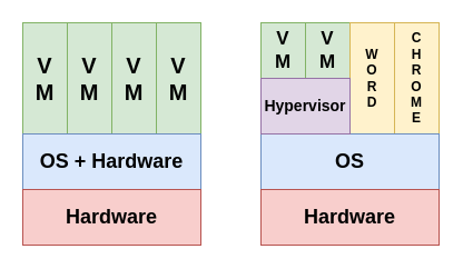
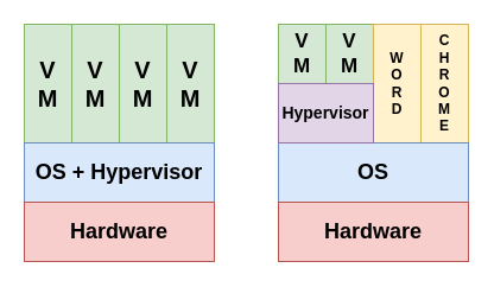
  <mxCell id="0" />
  <mxCell id="1" parent="0" />
  <mxCell id="2" value="" style="rounded=0;whiteSpace=wrap;html=1;" vertex="1" parent="1"><mxGeometry x="20" y="20" width="160" height="200" as="geometry" /></mxCell>
  <mxCell id="3" value="" style="endArrow=none;html=1;rounded=0;entryX=0;entryY=0.75;entryDx=0;entryDy=0;exitX=1;exitY=0.75;exitDx=0;exitDy=0;" edge="1" parent="1" source="2" target="2"><mxGeometry width="50" height="50" relative="1" as="geometry"><mxPoint x="-120" y="220" as="sourcePoint" /><mxPoint x="-70" y="170" as="targetPoint" /></mxGeometry></mxCell>
  <mxCell id="4" value="" style="endArrow=none;html=1;rounded=0;entryX=0;entryY=0.75;entryDx=0;entryDy=0;exitX=1;exitY=0.75;exitDx=0;exitDy=0;" edge="1" parent="1"><mxGeometry width="50" height="50" relative="1" as="geometry"><mxPoint x="180" y="119.5" as="sourcePoint" /><mxPoint x="20" y="119.5" as="targetPoint" /></mxGeometry></mxCell>
  <mxCell id="5" value="" style="endArrow=none;html=1;rounded=0;entryX=0.25;entryY=0;entryDx=0;entryDy=0;" edge="1" parent="1" target="2"><mxGeometry width="50" height="50" relative="1" as="geometry"><mxPoint x="60" y="120" as="sourcePoint" /><mxPoint x="-120" y="80" as="targetPoint" /></mxGeometry></mxCell>
  <mxCell id="6" value="" style="endArrow=none;html=1;rounded=0;entryX=0.25;entryY=0;entryDx=0;entryDy=0;" edge="1" parent="1"><mxGeometry width="50" height="50" relative="1" as="geometry"><mxPoint x="99.9" y="120" as="sourcePoint" /><mxPoint x="99.9" y="20" as="targetPoint" /></mxGeometry></mxCell>
  <mxCell id="7" value="" style="endArrow=none;html=1;rounded=0;entryX=0.25;entryY=0;entryDx=0;entryDy=0;" edge="1" parent="1"><mxGeometry width="50" height="50" relative="1" as="geometry"><mxPoint x="140" y="120" as="sourcePoint" /><mxPoint x="140" y="20" as="targetPoint" /></mxGeometry></mxCell>
  <mxCell id="8" value="&lt;b style=&quot;font-size: 20px;&quot;&gt;V&lt;br&gt;M&lt;/b&gt;" style="text;html=1;strokeColor=#82b366;fillColor=#d5e8d4;align=center;verticalAlign=middle;whiteSpace=wrap;rounded=0;direction=south;rotation=0;spacing=2;spacingTop=0;horizontal=1;" vertex="1" parent="1"><mxGeometry x="20" y="20" width="40" height="100" as="geometry" /></mxCell>
  <mxCell id="9" value="&lt;b style=&quot;font-size: 20px;&quot;&gt;V&lt;br&gt;M&lt;/b&gt;" style="text;html=1;strokeColor=#82b366;fillColor=#d5e8d4;align=center;verticalAlign=middle;whiteSpace=wrap;rounded=0;direction=south;rotation=0;spacing=2;spacingTop=0;horizontal=1;" vertex="1" parent="1"><mxGeometry x="60" y="20" width="40" height="100" as="geometry" /></mxCell>
  <mxCell id="10" value="&lt;b style=&quot;font-size: 20px;&quot;&gt;V&lt;br&gt;M&lt;/b&gt;" style="text;html=1;strokeColor=#82b366;fillColor=#d5e8d4;align=center;verticalAlign=middle;whiteSpace=wrap;rounded=0;direction=south;rotation=0;spacing=2;spacingTop=0;horizontal=1;" vertex="1" parent="1"><mxGeometry x="100" y="20" width="40" height="100" as="geometry" /></mxCell>
  <mxCell id="11" value="&lt;b style=&quot;font-size: 20px;&quot;&gt;V&lt;br&gt;M&lt;/b&gt;" style="text;html=1;strokeColor=#82b366;fillColor=#d5e8d4;align=center;verticalAlign=middle;whiteSpace=wrap;rounded=0;direction=south;rotation=0;spacing=2;spacingTop=0;horizontal=1;" vertex="1" parent="1"><mxGeometry x="140" y="20" width="40" height="100" as="geometry" /></mxCell>
- <mxCell id="12" value="&lt;b&gt;&lt;font style=&quot;font-size: 18px;&quot;&gt;OS + Hardware&lt;/font&gt;&lt;/b&gt;" style="text;html=1;strokeColor=#6c8ebf;fillColor=#dae8fc;align=center;verticalAlign=middle;whiteSpace=wrap;rounded=0;" vertex="1" parent="1"><mxGeometry x="20" y="120" width="160" height="50" as="geometry" /></mxCell>
+ <mxCell id="12" value="&lt;b&gt;&lt;font style=&quot;font-size: 18px;&quot;&gt;OS + Hypervisor&lt;/font&gt;&lt;/b&gt;" style="text;html=1;strokeColor=#6c8ebf;fillColor=#dae8fc;align=center;verticalAlign=middle;whiteSpace=wrap;rounded=0;" vertex="1" parent="1"><mxGeometry x="20" y="120" width="160" height="50" as="geometry" /></mxCell>
  <mxCell id="13" value="&lt;b&gt;&lt;font style=&quot;font-size: 18px;&quot;&gt;Hardware&lt;/font&gt;&lt;/b&gt;" style="text;html=1;strokeColor=#b85450;fillColor=#f8cecc;align=center;verticalAlign=middle;whiteSpace=wrap;rounded=0;" vertex="1" parent="1"><mxGeometry x="20" y="170" width="160" height="50" as="geometry" /></mxCell>
  <mxCell id="14" value="" style="rounded=0;whiteSpace=wrap;html=1;" vertex="1" parent="1"><mxGeometry x="234" y="20" width="160" height="200" as="geometry" /></mxCell>
  <mxCell id="15" value="" style="endArrow=none;html=1;rounded=0;entryX=0;entryY=0.75;entryDx=0;entryDy=0;exitX=1;exitY=0.75;exitDx=0;exitDy=0;" edge="1" parent="1" source="14" target="14"><mxGeometry width="50" height="50" relative="1" as="geometry"><mxPoint x="94" y="220" as="sourcePoint" /><mxPoint x="144" y="170" as="targetPoint" /></mxGeometry></mxCell>
  <mxCell id="16" value="" style="endArrow=none;html=1;rounded=0;entryX=0;entryY=0.75;entryDx=0;entryDy=0;exitX=1;exitY=0.75;exitDx=0;exitDy=0;" edge="1" parent="1"><mxGeometry width="50" height="50" relative="1" as="geometry"><mxPoint x="394" y="119.5" as="sourcePoint" /><mxPoint x="234" y="119.5" as="targetPoint" /></mxGeometry></mxCell>
  <mxCell id="17" value="" style="endArrow=none;html=1;rounded=0;entryX=0.25;entryY=0;entryDx=0;entryDy=0;" edge="1" parent="1" target="14"><mxGeometry width="50" height="50" relative="1" as="geometry"><mxPoint x="274" y="120" as="sourcePoint" /><mxPoint x="94" y="80" as="targetPoint" /></mxGeometry></mxCell>
  <mxCell id="18" value="" style="endArrow=none;html=1;rounded=0;entryX=0.25;entryY=0;entryDx=0;entryDy=0;" edge="1" parent="1"><mxGeometry width="50" height="50" relative="1" as="geometry"><mxPoint x="313.9" y="120" as="sourcePoint" /><mxPoint x="313.9" y="20" as="targetPoint" /></mxGeometry></mxCell>
  <mxCell id="19" value="" style="endArrow=none;html=1;rounded=0;entryX=0.25;entryY=0;entryDx=0;entryDy=0;" edge="1" parent="1"><mxGeometry width="50" height="50" relative="1" as="geometry"><mxPoint x="354" y="120" as="sourcePoint" /><mxPoint x="354" y="20" as="targetPoint" /></mxGeometry></mxCell>
  <mxCell id="20" value="&lt;b style=&quot;font-size: 17px;&quot;&gt;V&lt;br&gt;M&lt;/b&gt;" style="text;html=1;strokeColor=#82b366;fillColor=#d5e8d4;align=center;verticalAlign=middle;whiteSpace=wrap;rounded=0;direction=south;rotation=0;spacing=2;spacingTop=0;horizontal=1;" vertex="1" parent="1"><mxGeometry x="234" y="20" width="40" height="50" as="geometry" /></mxCell>
  <mxCell id="21" value="&lt;b style=&quot;font-size: 17px;&quot;&gt;V&lt;br&gt;M&lt;/b&gt;" style="text;html=1;strokeColor=#82b366;fillColor=#d5e8d4;align=center;verticalAlign=middle;whiteSpace=wrap;rounded=0;direction=south;rotation=0;spacing=2;spacingTop=0;horizontal=1;" vertex="1" parent="1"><mxGeometry x="274" y="20" width="40" height="50" as="geometry" /></mxCell>
  <mxCell id="22" value="&lt;b style=&quot;&quot;&gt;&lt;span style=&quot;&quot;&gt;W&lt;br&gt;&lt;/span&gt;O&lt;br&gt;R&lt;br&gt;D&lt;/b&gt;" style="text;html=1;strokeColor=#d6b656;fillColor=#fff2cc;align=center;verticalAlign=middle;whiteSpace=wrap;rounded=0;direction=south;rotation=0;spacing=2;spacingTop=0;horizontal=1;" vertex="1" parent="1"><mxGeometry x="314" y="20" width="40" height="100" as="geometry" /></mxCell>
  <mxCell id="23" value="&lt;b style=&quot;&quot;&gt;&lt;span style=&quot;&quot;&gt;C&lt;br&gt;&lt;/span&gt;H&lt;br&gt;R&lt;br&gt;O&lt;br&gt;M&lt;br&gt;E&lt;/b&gt;" style="text;html=1;strokeColor=#d6b656;fillColor=#fff2cc;align=center;verticalAlign=middle;whiteSpace=wrap;rounded=0;direction=south;rotation=0;spacing=2;spacingTop=0;horizontal=1;" vertex="1" parent="1"><mxGeometry x="354" y="20" width="40" height="100" as="geometry" /></mxCell>
  <mxCell id="24" value="&lt;b&gt;&lt;font style=&quot;font-size: 18px;&quot;&gt;OS&lt;/font&gt;&lt;/b&gt;" style="text;html=1;strokeColor=#6c8ebf;fillColor=#dae8fc;align=center;verticalAlign=middle;whiteSpace=wrap;rounded=0;" vertex="1" parent="1"><mxGeometry x="234" y="120" width="160" height="50" as="geometry" /></mxCell>
  <mxCell id="25" value="&lt;b&gt;&lt;font style=&quot;font-size: 18px;&quot;&gt;Hardware&lt;/font&gt;&lt;/b&gt;" style="text;html=1;strokeColor=#b85450;fillColor=#f8cecc;align=center;verticalAlign=middle;whiteSpace=wrap;rounded=0;" vertex="1" parent="1"><mxGeometry x="234" y="170" width="160" height="50" as="geometry" /></mxCell>
  <mxCell id="26" value="&lt;b style=&quot;border-color: var(--border-color);&quot;&gt;&lt;font style=&quot;border-color: var(--border-color); font-size: 14px;&quot;&gt;Hypervisor&lt;/font&gt;&lt;/b&gt;" style="text;html=1;strokeColor=#9673a6;fillColor=#e1d5e7;align=center;verticalAlign=middle;whiteSpace=wrap;rounded=0;" vertex="1" parent="1"><mxGeometry x="234" y="70" width="80" height="50" as="geometry" /></mxCell>
